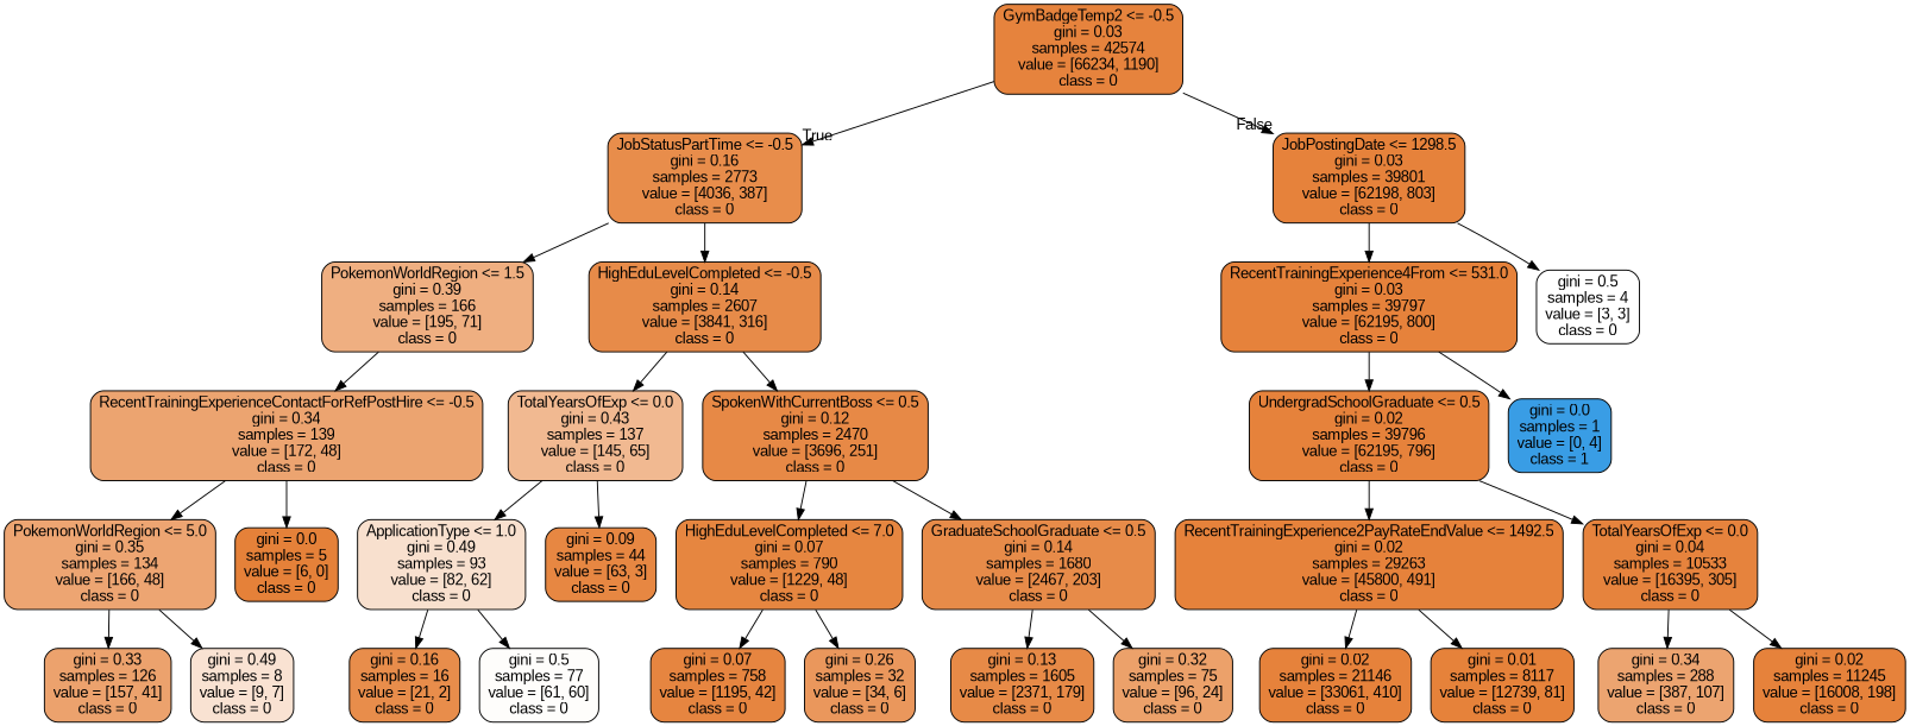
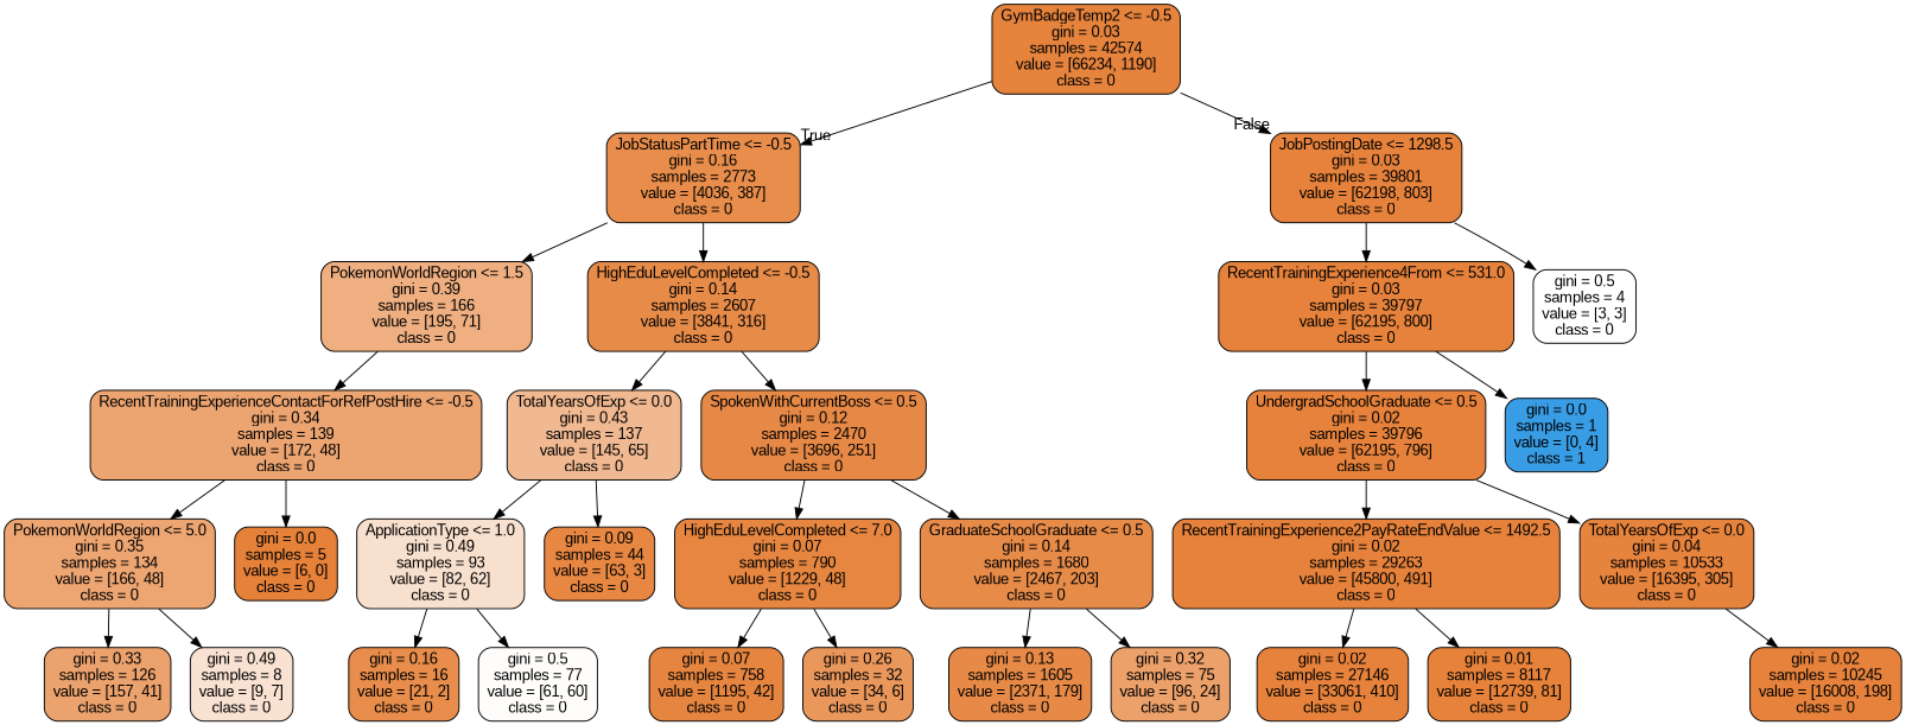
  digraph {
    fontname="Liberation Sans"
    node [color=black fillcolor="#e58139fc" fontname="Liberation Sans" shape=box style="filled, rounded"]
    edge [fontname="Liberation Sans"]
    n1 [fillcolor="#e58139fa" label="GymBadgeTemp2 <= -0.5\ngini = 0.03\nsamples = 42574\nvalue = [66234, 1190]\nclass = 0"]
    n2 [fillcolor="#e58139e7" label="JobStatusPartTime <= -0.5\ngini = 0.16\nsamples = 2773\nvalue = [4036, 387]\nclass = 0"]
    n3 [label="JobPostingDate <= 1298.5\ngini = 0.03\nsamples = 39801\nvalue = [62198, 803]\nclass = 0"]
    n4 [fillcolor="#e58139a2" label="PokemonWorldRegion <= 1.5\ngini = 0.39\nsamples = 166\nvalue = [195, 71]\nclass = 0"]
    n5 [fillcolor="#e58139ea" label="HighEduLevelCompleted <= -0.5\ngini = 0.14\nsamples = 2607\nvalue = [3841, 316]\nclass = 0"]
    n6 [label="RecentTrainingExperience4From <= 531.0\ngini = 0.03\nsamples = 39797\nvalue = [62195, 800]\nclass = 0"]
    n7 [fillcolor="#e5813900" label="gini = 0.5\nsamples = 4\nvalue = [3, 3]\nclass = 0"]
    n8 [fillcolor="#e58139b8" label="RecentTrainingExperienceContactForRefPostHire <= -0.5\ngini = 0.34\nsamples = 139\nvalue = [172, 48]\nclass = 0"]
    n9 [fillcolor="#e581398d" label="TotalYearsOfExp <= 0.0\ngini = 0.43\nsamples = 137\nvalue = [145, 65]\nclass = 0"]
    n10 [fillcolor="#e58139ee" label="SpokenWithCurrentBoss <= 0.5\ngini = 0.12\nsamples = 2470\nvalue = [3696, 251]\nclass = 0"]
    n11 [fillcolor="#e58139b5" label="PokemonWorldRegion <= 5.0\ngini = 0.35\nsamples = 134\nvalue = [166, 48]\nclass = 0"]
    n12 [fillcolor="#e58139ff" label="gini = 0.0\nsamples = 5\nvalue = [6, 0]\nclass = 0"]
    n13 [fillcolor="#e58139bc" label="gini = 0.33\nsamples = 126\nvalue = [157, 41]\nclass = 0"]
    n14 [fillcolor="#e5813939" label="gini = 0.49\nsamples = 8\nvalue = [9, 7]\nclass = 0"]
    n15 [fillcolor="#e581393e" label="ApplicationType <= 1.0\ngini = 0.49\nsamples = 93\nvalue = [82, 62]\nclass = 0"]
    n16 [fillcolor="#e58139f3" label="gini = 0.09\nsamples = 44\nvalue = [63, 3]\nclass = 0"]
    n17 [fillcolor="#e58139f5" label="HighEduLevelCompleted <= 7.0\ngini = 0.07\nsamples = 790\nvalue = [1229, 48]\nclass = 0"]
    n18 [fillcolor="#e58139ea" label="GraduateSchoolGraduate <= 0.5\ngini = 0.14\nsamples = 1680\nvalue = [2467, 203]\nclass = 0"]
    n19 [fillcolor="#e58139e7" label="gini = 0.16\nsamples = 16\nvalue = [21, 2]\nclass = 0"]
    n20 [fillcolor="#e5813904" label="gini = 0.5\nsamples = 77\nvalue = [61, 60]\nclass = 0"]
    n21 [fillcolor="#e58139f6" label="gini = 0.07\nsamples = 758\nvalue = [1195, 42]\nclass = 0"]
    n22 [fillcolor="#e58139d2" label="gini = 0.26\nsamples = 32\nvalue = [34, 6]\nclass = 0"]
    n23 [fillcolor="#e58139ec" label="gini = 0.13\nsamples = 1605\nvalue = [2371, 179]\nclass = 0"]
    n24 [fillcolor="#e58139bf" label="gini = 0.32\nsamples = 75\nvalue = [96, 24]\nclass = 0"]
    n25 [label="UndergradSchoolGraduate <= 0.5\ngini = 0.02\nsamples = 39796\nvalue = [62195, 796]\nclass = 0"]
    n26 [fillcolor="#399de5ff" label="gini = 0.0\nsamples = 1\nvalue = [0, 4]\nclass = 1"]
    n27 [label="RecentTrainingExperience2PayRateEndValue <= 1492.5\ngini = 0.02\nsamples = 29263\nvalue = [45800, 491]\nclass = 0"]
    n28 [fillcolor="#e58139fa" label="TotalYearsOfExp <= 0.0\ngini = 0.04\nsamples = 10533\nvalue = [16395, 305]\nclass = 0"]
-   n29 [label="gini = 0.02\nsamples = 21146\nvalue = [33061, 410]\nclass = 0"]
+   n29 [label="gini = 0.02\nsamples = 27146\nvalue = [33061, 410]\nclass = 0"]
    n30 [fillcolor="#e58139fd" label="gini = 0.01\nsamples = 8117\nvalue = [12739, 81]\nclass = 0"]
-   n31 [fillcolor="#e58139b8" label="gini = 0.34\nsamples = 288\nvalue = [387, 107]\nclass = 0"]
-   n32 [label="gini = 0.02\nsamples = 11245\nvalue = [16008, 198]\nclass = 0"]
+   n32 [label="gini = 0.02\nsamples = 10245\nvalue = [16008, 198]\nclass = 0"]
    n1 -> n2 [headlabel=True labelangle=45 labeldistance=2.5]
    n1 -> n3 [headlabel=False labelangle=-45 labeldistance=2.5]
    n2 -> n4
    n2 -> n5
    n3 -> n6
    n3 -> n7
    n4 -> n8
    n5 -> n9
    n5 -> n10
    n6 -> n25
    n6 -> n26
    n8 -> n11
    n8 -> n12
    n9 -> n15
    n9 -> n16
    n10 -> n17
    n10 -> n18
    n11 -> n13
    n11 -> n14
    n15 -> n19
    n15 -> n20
    n17 -> n21
    n17 -> n22
    n18 -> n23
    n18 -> n24
    n25 -> n27
    n25 -> n28
    n27 -> n29
    n27 -> n30
-   n28 -> n31
    n28 -> n32
  }
